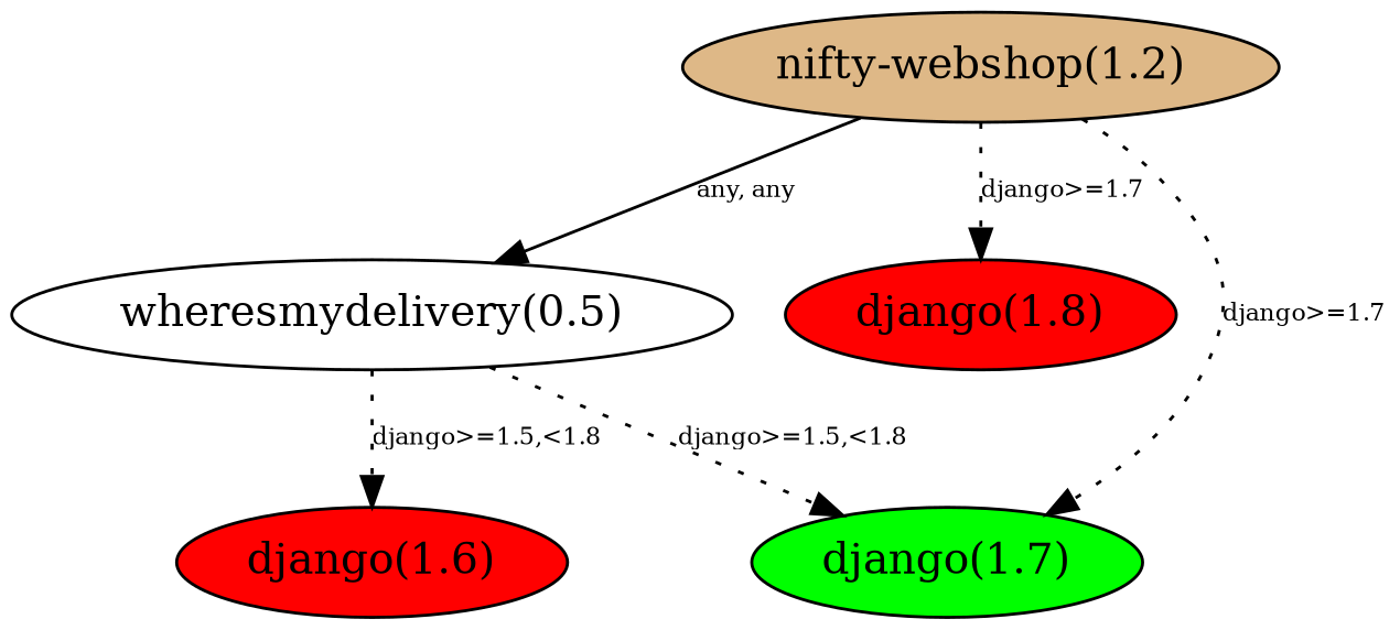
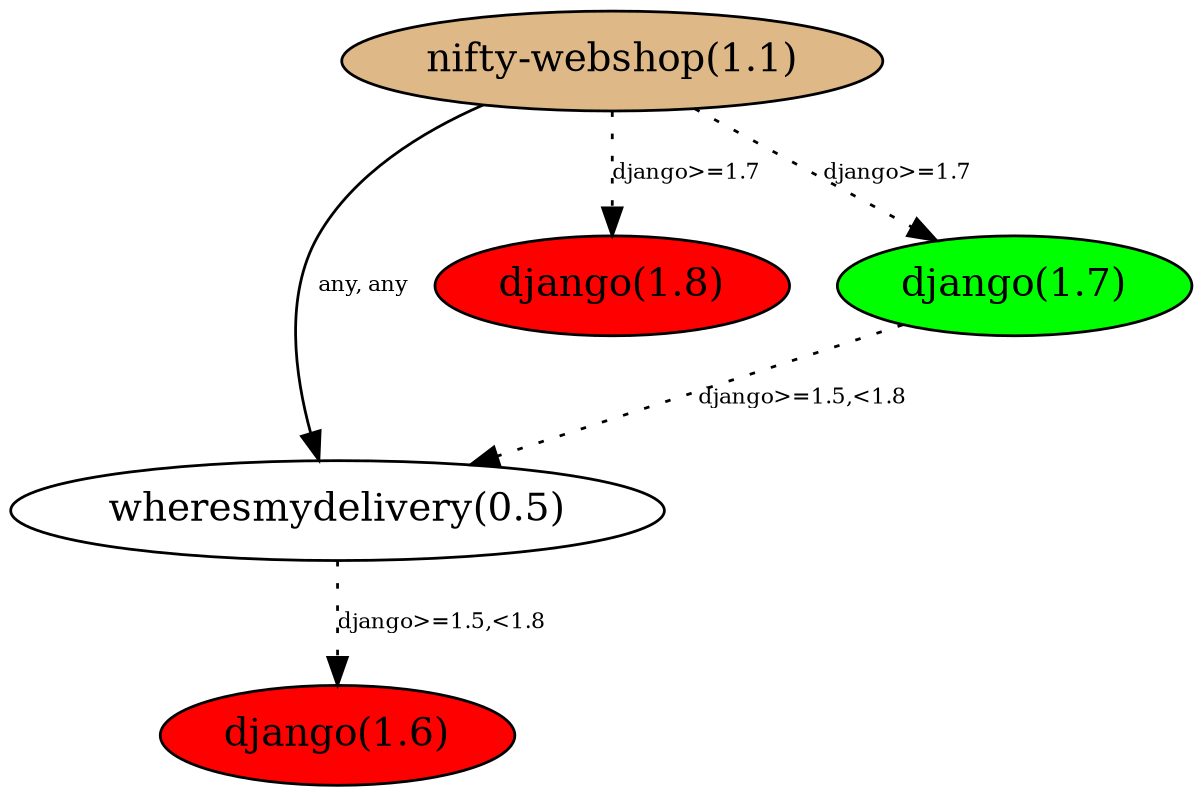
  digraph {
    node [fillcolor=red style=filled]
    edge [fontsize=8 style=dotted]
-   n1 [fillcolor=burlywood label="nifty-webshop(1.2)"]
+   n1 [fillcolor=burlywood label="nifty-webshop(1.1)"]
    n2 [label="wheresmydelivery(0.5)" fillcolor="" style=""]
    n3 [label="django(1.8)"]
    n4 [fillcolor=green label="django(1.7)"]
    n5 [label="django(1.6)"]
    subgraph sub_1 {
      label="Case 2"
      n1
      n2
      n3
      n4
      n5
    }
    n1 -> n2 [label="any, any" style=""]
    n1 -> n3 [label="django>=1.7"]
    n1 -> n4 [label="django>=1.7"]
-   n2 -> n4 [label="django>=1.5,<1.8"]
+   n4 -> n2 [label="django>=1.5,<1.8"]
    n2 -> n5 [label="django>=1.5,<1.8"]
  }
